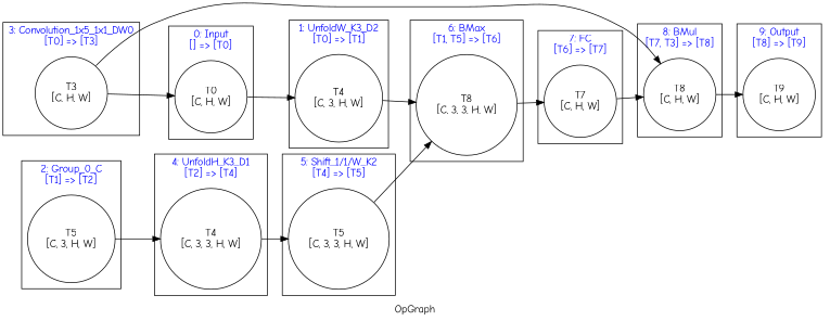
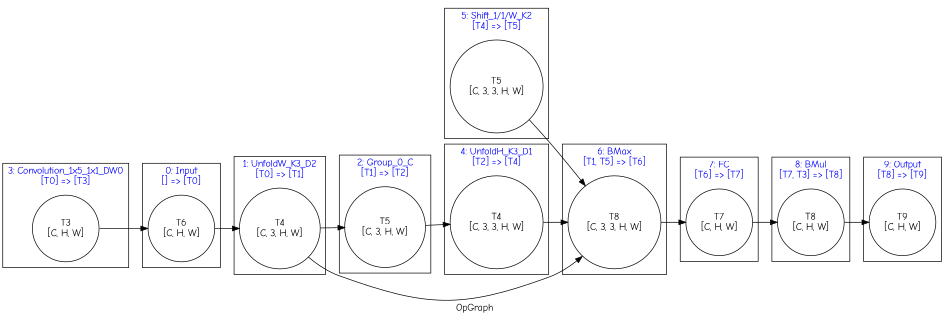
  digraph {
    fontname="Comic Neue"
    label=OpGraph
    rankdir=LR
    node [color=black fontname="Comic Neue" shape=circle]
    edge [fontname="Comic Neue"]
-   n1 [label="T0\n[C, H, W]"]
+   n1 [label="T6\n[C, H, W]"]
    n2 [label="T4\n[C, 3, H, W]"]
    n3 [label="T5\n[C, 3, H, W]"]
    n4 [label="T3\n[C, H, W]"]
    n5 [label="T4\n[C, 3, 3, H, W]"]
    n6 [label="T5\n[C, 3, 3, H, W]"]
    n7 [label="T8\n[C, 3, 3, H, W]"]
    n8 [label="T7\n[C, H, W]"]
    n9 [label="T8\n[C, H, W]"]
    n10 [label="T9\n[C, H, W]"]
    subgraph sub_1 {
      n1
      n2
      n3
      n4
      n5
      n6
      n7
      n8
      n9
      n10
    }
    subgraph cluster_2 {
      fontcolor=blue
      label="0: Input\n[] => [T0]"
      n1
    }
    subgraph cluster_3 {
      fontcolor=blue
      label="1: UnfoldW_K3_D2\n[T0] => [T1]"
      n2
    }
    subgraph cluster_4 {
      fontcolor=blue
      label="2: Group_0_C\n[T1] => [T2]"
      n3
    }
    subgraph cluster_5 {
      fontcolor=blue
      label="3: Convolution_1x5_1x1_DW0\n[T0] => [T3]"
      n4
    }
    subgraph cluster_6 {
      fontcolor=blue
      label="4: UnfoldH_K3_D1\n[T2] => [T4]"
      n5
    }
    subgraph cluster_7 {
      fontcolor=blue
      label="5: Shift_1/1/W_K2\n[T4] => [T5]"
      n6
    }
    subgraph cluster_8 {
      fontcolor=blue
      label="6: BMax\n[T1, T5] => [T6]"
      n7
    }
    subgraph cluster_9 {
      fontcolor=blue
      label="7: FC\n[T6] => [T7]"
      n8
    }
    subgraph cluster_10 {
      fontcolor=blue
      label="8: BMul\n[T7, T3] => [T8]"
      n9
    }
    subgraph cluster_11 {
      fontcolor=blue
      label="9: Output\n[T8] => [T9]"
      n10
    }
    n1 -> n2
+   n2 -> n3
    n2 -> n7
    n3 -> n5
    n4 -> n1
-   n4 -> n9
-   n5 -> n6
+   n5 -> n7
    n6 -> n7
    n7 -> n8
    n8 -> n9
    n9 -> n10
  }
